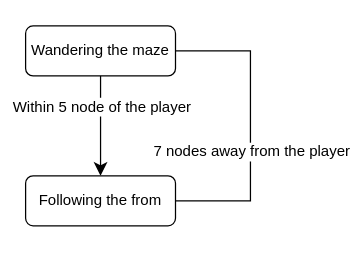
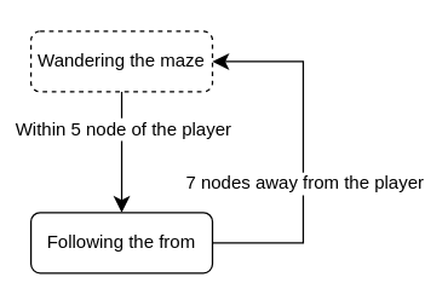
  <mxCell id="0" />
  <mxCell id="1" parent="0" />
- <mxCell id="2" value="Wandering the maze" style="rounded=1;whiteSpace=wrap;html=1;" vertex="1" parent="1"><mxGeometry x="20" y="20" width="120" height="40" as="geometry" /></mxCell>
+ <mxCell id="2" value="Wandering the maze" style="rounded=1;whiteSpace=wrap;html=1;dashed=1;" vertex="1" parent="1"><mxGeometry x="20" y="20" width="120" height="40" as="geometry" /></mxCell>
  <mxCell id="3" value="" style="endArrow=classic;html=1;rounded=0;fontSize=12;startSize=8;endSize=8;curved=1;exitX=0.5;exitY=1;exitDx=0;exitDy=0;" edge="1" parent="1" source="2"><mxGeometry width="50" height="50" relative="1" as="geometry"><mxPoint x="140" y="40" as="sourcePoint" /><mxPoint x="80" y="140" as="targetPoint" /></mxGeometry></mxCell>
  <mxCell id="4" value="Within 5 node of the player" style="edgeLabel;html=1;align=center;verticalAlign=middle;resizable=0;points=[];fontSize=12;" vertex="1" connectable="0" parent="3"><mxGeometry x="-0.404" relative="1" as="geometry"><mxPoint as="offset" /></mxGeometry></mxCell>
  <mxCell id="5" value="Following the from" style="rounded=1;whiteSpace=wrap;html=1;" vertex="1" parent="1"><mxGeometry x="20" y="140" width="120" height="40" as="geometry" /></mxCell>
- <mxCell id="6" value="" style="curved=0;endArrow=none;html=1;rounded=0;fontSize=12;startSize=8;endSize=8;exitX=1;exitY=0.5;exitDx=0;exitDy=0;entryX=1;entryY=0.5;entryDx=0;entryDy=0;" edge="1" parent="1" source="5" target="2"><mxGeometry width="50" height="50" relative="1" as="geometry"><mxPoint x="170" y="170" as="sourcePoint" /><mxPoint x="220" y="120" as="targetPoint" /><Array as="points"><mxPoint x="200" y="160" /><mxPoint x="200" y="40" /></Array></mxGeometry></mxCell>
+ <mxCell id="6" value="" style="curved=0;endArrow=classic;html=1;rounded=0;fontSize=12;startSize=8;endSize=8;exitX=1;exitY=0.5;exitDx=0;exitDy=0;entryX=1;entryY=0.5;entryDx=0;entryDy=0;" edge="1" parent="1" source="5" target="2"><mxGeometry width="50" height="50" relative="1" as="geometry"><mxPoint x="170" y="170" as="sourcePoint" /><mxPoint x="220" y="120" as="targetPoint" /><Array as="points"><mxPoint x="200" y="160" /><mxPoint x="200" y="40" /></Array></mxGeometry></mxCell>
  <mxCell id="7" value="7 nodes away from the player" style="edgeLabel;html=1;align=center;verticalAlign=middle;resizable=0;points=[];fontSize=12;" vertex="1" connectable="0" parent="6"><mxGeometry x="0.01" relative="1" as="geometry"><mxPoint y="21" as="offset" /></mxGeometry></mxCell>
